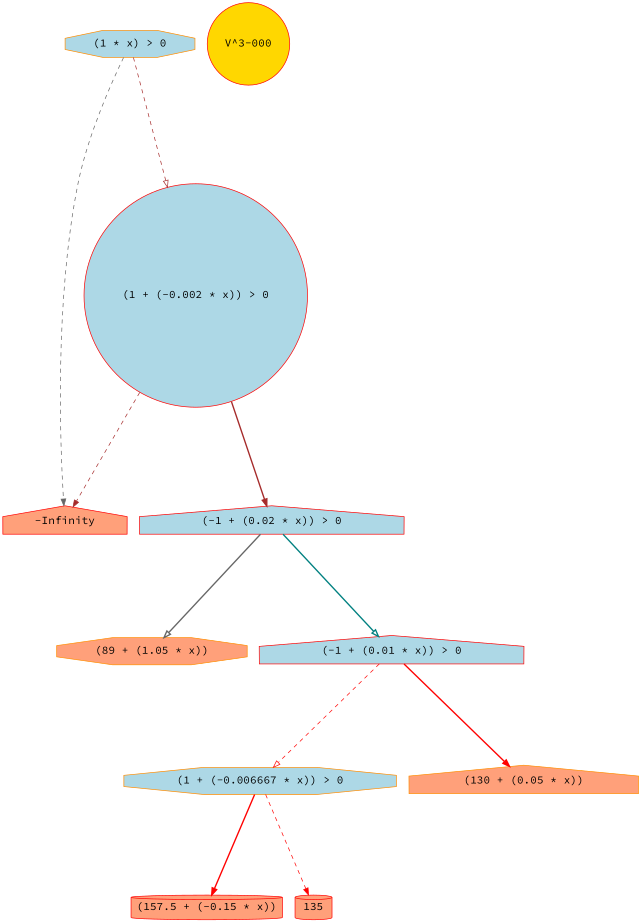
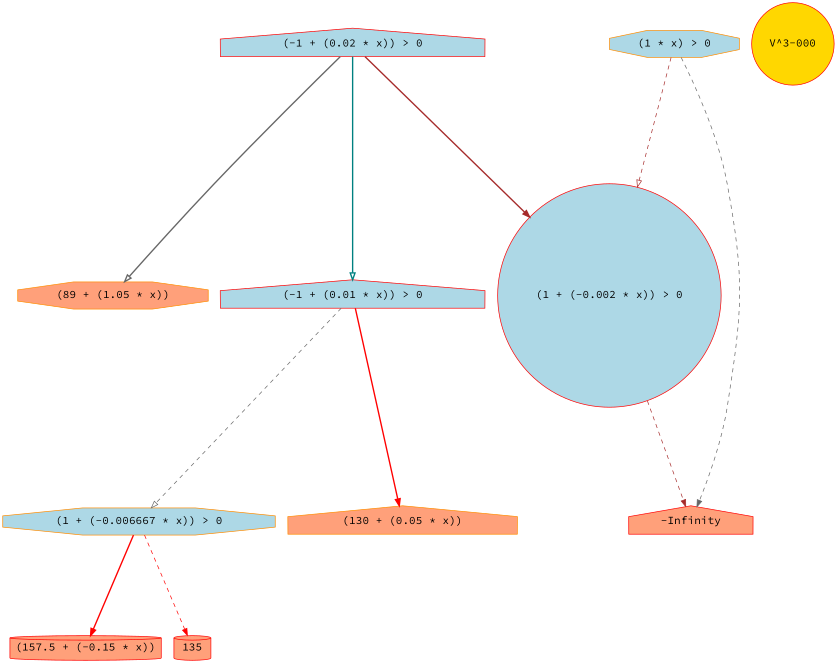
  digraph {
    fontname="Source Code Pro"
    fontsize=16
    ranksep=2.00
    node [color=red fillcolor=lightblue fontname="Source Code Pro" fontsize=16 shape=house style=filled]
    edge [arrowhead=normal color=red fontname="Source Code Pro" style=bold]
    n1 [color=darkorange label="(1 + (-0.006667 * x)) > 0" shape=octagon]
    n2 [fillcolor=lightsalmon label="(157.5 + (-0.15 * x))" shape=cylinder]
    n3 [fillcolor=lightsalmon label=135 shape=cylinder]
    n4 [color=darkorange fillcolor=lightsalmon label="(89 + (1.05 * x))" shape=octagon]
    n5 [fillcolor=lightsalmon label="-Infinity"]
    n6 [color=darkorange label="(1 * x) > 0" shape=octagon]
    n7 [label="(1 + (-0.002 * x)) > 0" shape=circle]
    n8 [label="(-1 + (0.02 * x)) > 0"]
    n9 [label="(-1 + (0.01 * x)) > 0"]
    n10 [color=darkorange fillcolor=lightsalmon label="(130 + (0.05 * x))"]
    n11 [fillcolor=gold1 label="V^3-000" shape=circle]
    n1 -> n2
    n1 -> n3 [style=dashed]
    n6 -> n5 [color=gray40 style=dashed]
    n6 -> n7 [arrowhead=onormal color=brown style=dashed]
    n7 -> n5 [color=brown style=dashed]
-   n7 -> n8 [color=brown]
+   n8 -> n7 [color=brown]
    n8 -> n4 [arrowhead=onormal color=gray40]
    n8 -> n9 [arrowhead=onormal color=teal]
-   n9 -> n1 [arrowhead=onormal style=dashed]
+   n9 -> n1 [arrowhead=onormal color=gray40 style=dashed]
    n9 -> n10
  }
